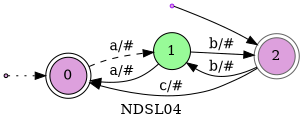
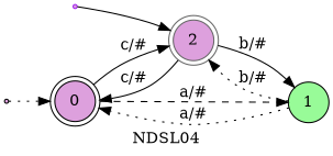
  digraph {
    label=NDSL04
    rankdir=LR
    node [color=black fillcolor=plum shape=doublecircle style=filled]
    edge [style=solid]
    0
    init0 [shape=point]
    2 [color=gray40]
    1 [fillcolor=palegreen shape=circle]
    init2 [color=purple shape=point]
+   0 -> 2 [label="c/#"]
    0 -> 1 [label="a/#" style=dashed]
    init0 -> 0 [style=dotted]
    2 -> 0 [label="c/#"]
    2 -> 1 [label="b/#"]
-   1 -> 0 [label="a/#"]
-   1 -> 2 [label="b/#"]
+   1 -> 0 [label="a/#" style=dotted]
+   1 -> 2 [label="b/#" style=dotted]
    init2 -> 2
  }
